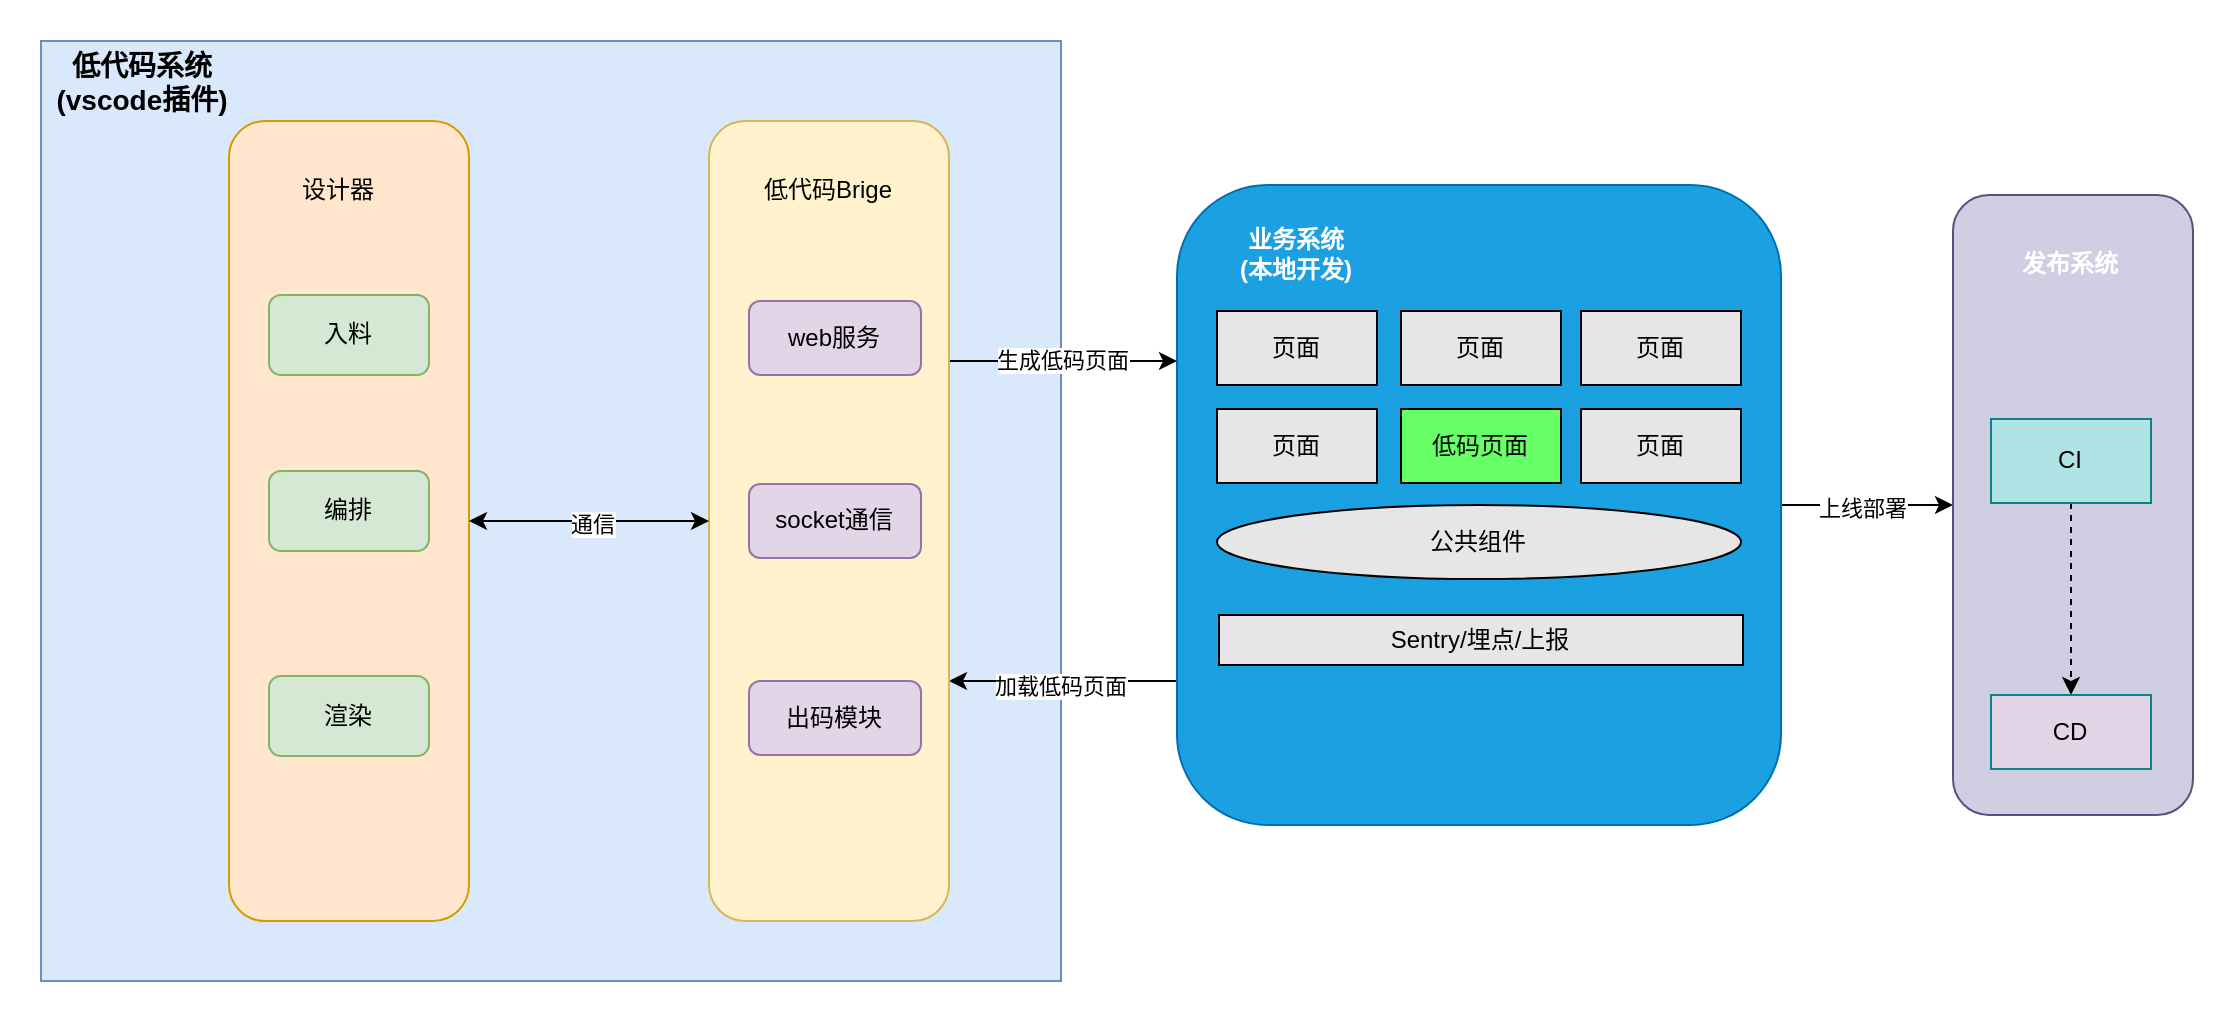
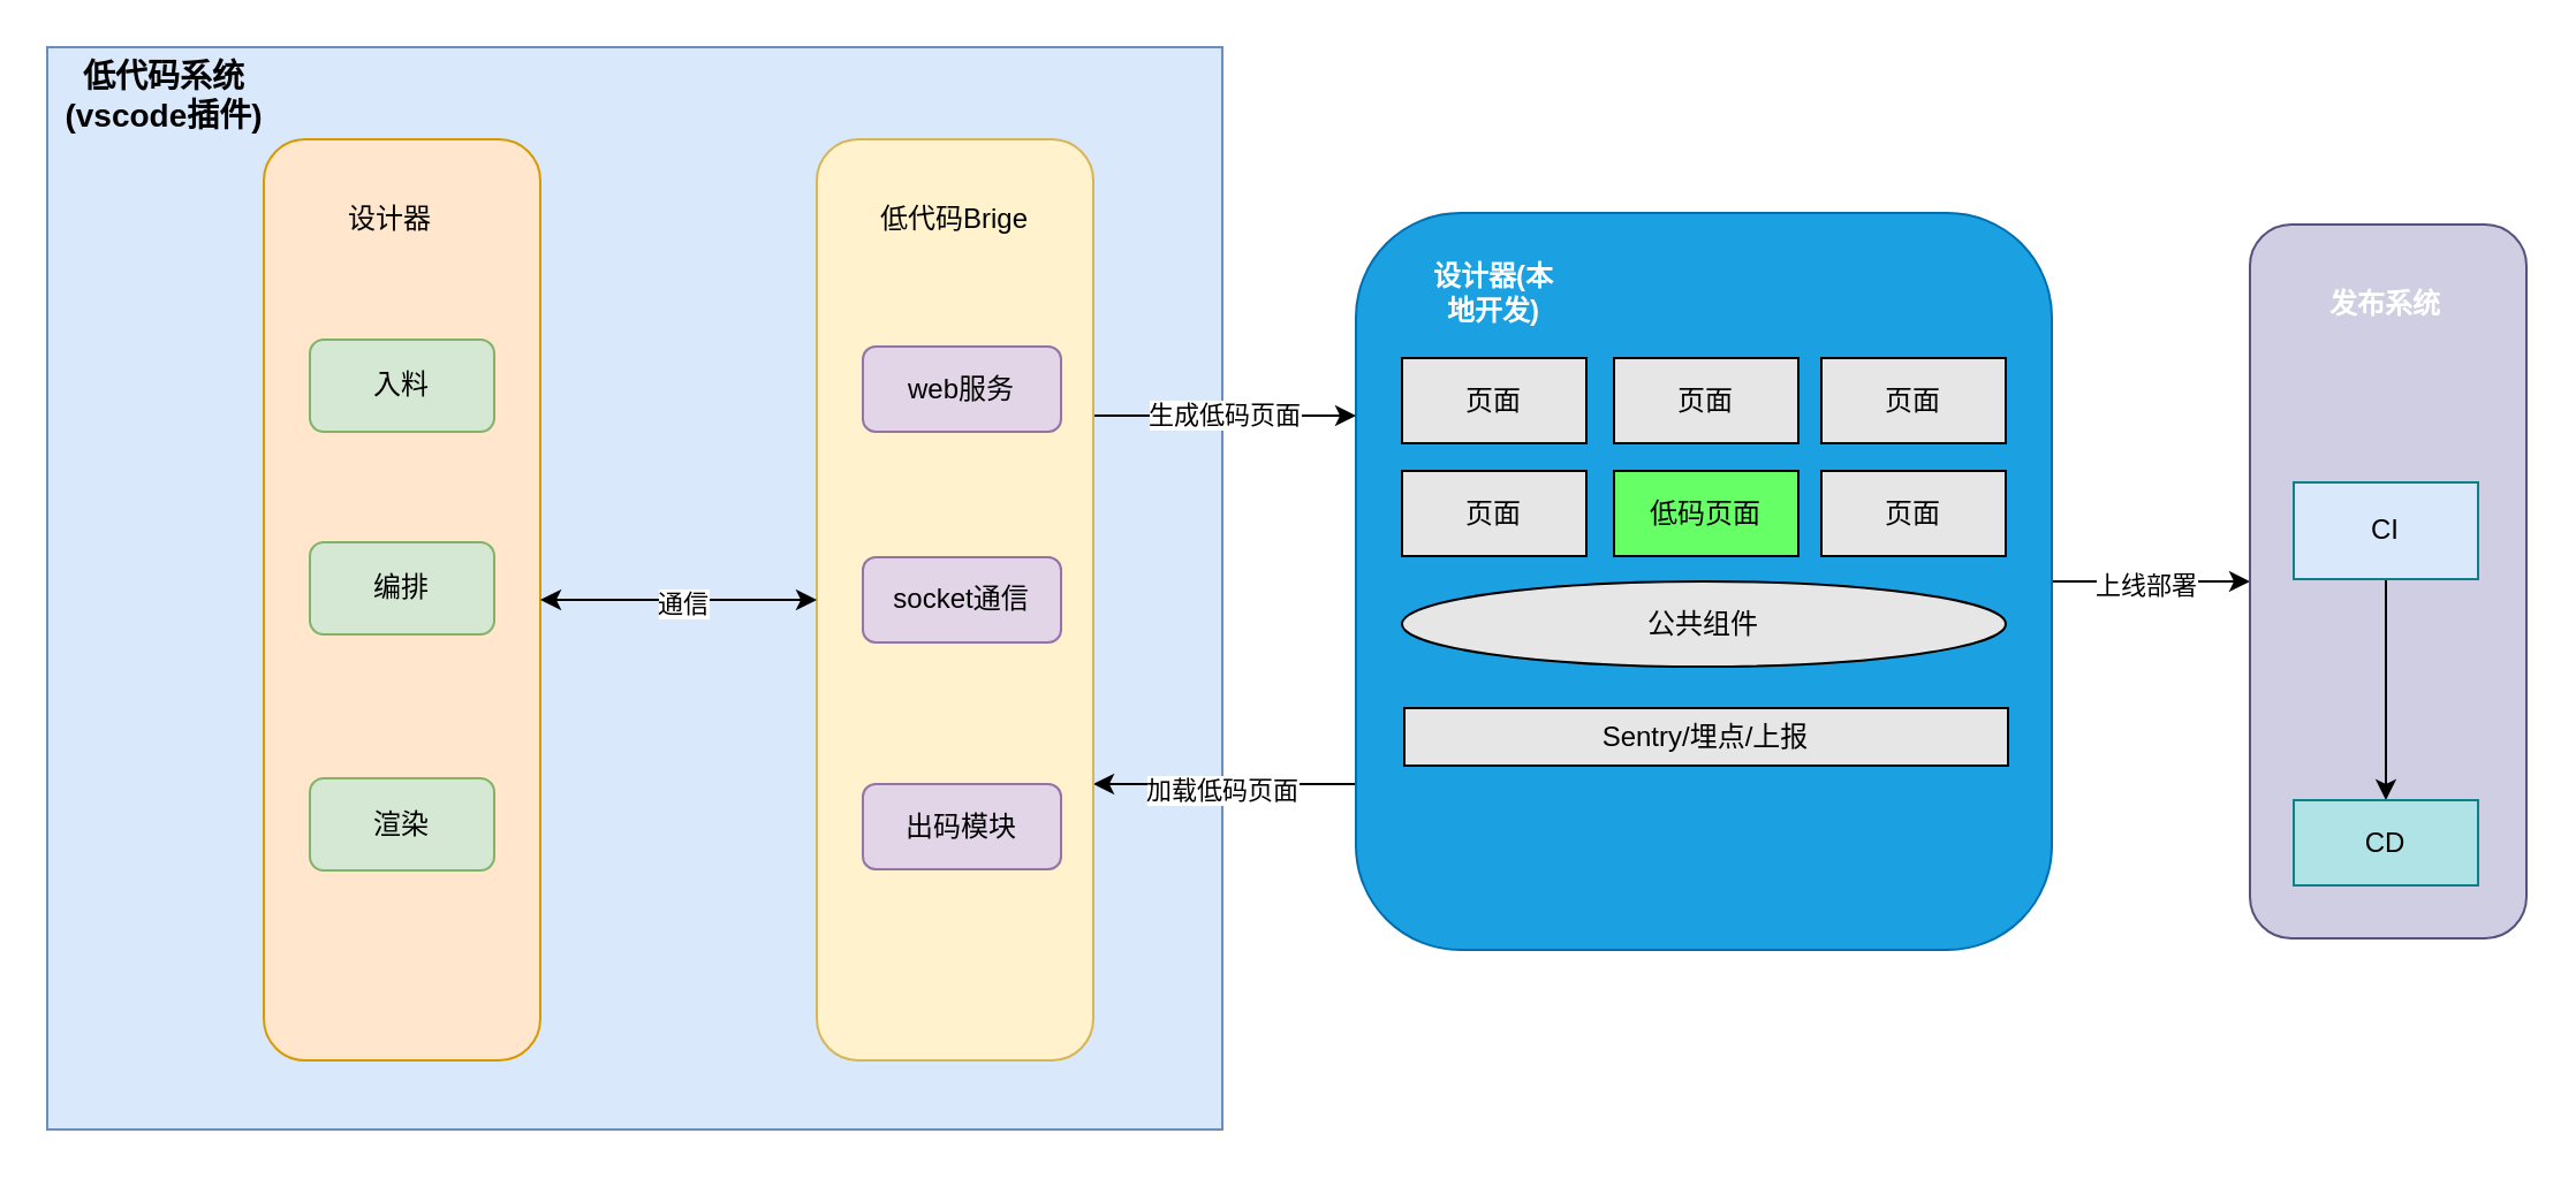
  <mxCell id="0" />
  <mxCell id="1" parent="0" />
  <mxCell id="2" value="" style="rounded=0;whiteSpace=wrap;html=1;fillColor=#dae8fc;strokeColor=#6c8ebf;" vertex="1" parent="1"><mxGeometry x="20" y="20" width="510" height="470" as="geometry" /></mxCell>
  <mxCell id="3" value="" style="rounded=1;whiteSpace=wrap;html=1;fillColor=#ffe6cc;strokeColor=#d79b00;" vertex="1" parent="1"><mxGeometry x="114" y="60" width="120" height="400" as="geometry" /></mxCell>
  <mxCell id="4" value="" style="edgeStyle=orthogonalEdgeStyle;rounded=0;orthogonalLoop=1;jettySize=auto;html=1;" edge="1" parent="1"><mxGeometry relative="1" as="geometry"><mxPoint x="588" y="340" as="sourcePoint" /><mxPoint x="474" y="340" as="targetPoint" /></mxGeometry></mxCell>
  <mxCell id="5" value="加载低码页面" style="edgeLabel;html=1;align=center;verticalAlign=middle;resizable=0;points=[];" vertex="1" connectable="0" parent="4"><mxGeometry x="0.035" y="2" relative="1" as="geometry"><mxPoint as="offset" /></mxGeometry></mxCell>
  <mxCell id="6" style="edgeStyle=orthogonalEdgeStyle;rounded=0;orthogonalLoop=1;jettySize=auto;html=1;entryX=0;entryY=0.5;entryDx=0;entryDy=0;" edge="1" parent="1" source="8" target="31"><mxGeometry relative="1" as="geometry" /></mxCell>
  <mxCell id="7" value="上线部署" style="edgeLabel;html=1;align=center;verticalAlign=middle;resizable=0;points=[];" vertex="1" connectable="0" parent="6"><mxGeometry x="-0.07" relative="1" as="geometry"><mxPoint y="1" as="offset" /></mxGeometry></mxCell>
  <mxCell id="8" value="" style="rounded=1;whiteSpace=wrap;html=1;fillColor=#1ba1e2;fontColor=#ffffff;strokeColor=#006EAF;" vertex="1" parent="1"><mxGeometry x="588" y="92" width="302" height="320" as="geometry" /></mxCell>
- <mxCell id="9" value="&lt;b&gt;业务系统(本地开发)&lt;/b&gt;" style="text;html=1;align=center;verticalAlign=middle;whiteSpace=wrap;rounded=0;fontColor=#FFFFFF;" vertex="1" parent="1"><mxGeometry x="618" y="112" width="60" height="30" as="geometry" /></mxCell>
+ <mxCell id="9" value="&lt;b&gt;设计器(本地开发)&lt;/b&gt;" style="text;html=1;align=center;verticalAlign=middle;whiteSpace=wrap;rounded=0;fontColor=#FFFFFF;" vertex="1" parent="1"><mxGeometry x="618" y="112" width="60" height="30" as="geometry" /></mxCell>
  <mxCell id="10" value="页面" style="rounded=0;whiteSpace=wrap;html=1;fillColor=#E6E6E6;" vertex="1" parent="1"><mxGeometry x="608" y="155" width="80" height="37" as="geometry" /></mxCell>
  <mxCell id="11" value="页面" style="rounded=0;whiteSpace=wrap;html=1;fillColor=#E6E6E6;" vertex="1" parent="1"><mxGeometry x="700" y="155" width="80" height="37" as="geometry" /></mxCell>
  <mxCell id="12" value="页面" style="rounded=0;whiteSpace=wrap;html=1;fillColor=#E6E6E6;" vertex="1" parent="1"><mxGeometry x="790" y="155" width="80" height="37" as="geometry" /></mxCell>
  <mxCell id="13" value="低码页面" style="rounded=0;whiteSpace=wrap;html=1;fillColor=#66FF66;" vertex="1" parent="1"><mxGeometry x="700" y="204" width="80" height="37" as="geometry" /></mxCell>
  <mxCell id="14" value="页面" style="rounded=0;whiteSpace=wrap;html=1;fillColor=#E6E6E6;" vertex="1" parent="1"><mxGeometry x="608" y="204" width="80" height="37" as="geometry" /></mxCell>
  <mxCell id="15" value="页面" style="rounded=0;whiteSpace=wrap;html=1;fillColor=#E6E6E6;" vertex="1" parent="1"><mxGeometry x="790" y="204" width="80" height="37" as="geometry" /></mxCell>
  <mxCell id="16" value="Sentry/埋点/上报" style="rounded=0;whiteSpace=wrap;html=1;fillColor=#E6E6E6;" vertex="1" parent="1"><mxGeometry x="609" y="307" width="262" height="25" as="geometry" /></mxCell>
  <mxCell id="17" style="edgeStyle=orthogonalEdgeStyle;rounded=0;orthogonalLoop=1;jettySize=auto;html=1;exitX=1;exitY=0.5;exitDx=0;exitDy=0;entryX=0;entryY=0.5;entryDx=0;entryDy=0;" edge="1" parent="1"><mxGeometry relative="1" as="geometry"><mxPoint x="474" y="180" as="sourcePoint" /><mxPoint x="588" y="180" as="targetPoint" /></mxGeometry></mxCell>
  <mxCell id="18" value="生成低码页面" style="edgeLabel;html=1;align=center;verticalAlign=middle;resizable=0;points=[];" vertex="1" connectable="0" parent="17"><mxGeometry x="-0.013" y="2" relative="1" as="geometry"><mxPoint y="1" as="offset" /></mxGeometry></mxCell>
  <mxCell id="19" value="" style="rounded=1;whiteSpace=wrap;html=1;fillColor=#fff2cc;strokeColor=#d6b656;" vertex="1" parent="1"><mxGeometry x="354" y="60" width="120" height="400" as="geometry" /></mxCell>
  <mxCell id="20" value="" style="endArrow=classic;startArrow=classic;html=1;rounded=0;entryX=0;entryY=0.5;entryDx=0;entryDy=0;exitX=1;exitY=0.5;exitDx=0;exitDy=0;" edge="1" parent="1" source="3" target="19"><mxGeometry width="50" height="50" relative="1" as="geometry"><mxPoint x="234" y="265" as="sourcePoint" /><mxPoint x="284" y="215" as="targetPoint" /></mxGeometry></mxCell>
  <mxCell id="21" value="通信" style="edgeLabel;html=1;align=center;verticalAlign=middle;resizable=0;points=[];" vertex="1" connectable="0" parent="20"><mxGeometry x="0.017" relative="1" as="geometry"><mxPoint y="1" as="offset" /></mxGeometry></mxCell>
  <mxCell id="22" value="低代码Brige" style="text;html=1;align=center;verticalAlign=middle;whiteSpace=wrap;rounded=0;" vertex="1" parent="1"><mxGeometry x="369" y="80" width="90" height="30" as="geometry" /></mxCell>
  <mxCell id="23" value="web服务" style="rounded=1;whiteSpace=wrap;html=1;fillColor=#e1d5e7;strokeColor=#9673a6;" vertex="1" parent="1"><mxGeometry x="374" y="150" width="86" height="37" as="geometry" /></mxCell>
  <mxCell id="24" value="socket通信" style="rounded=1;whiteSpace=wrap;html=1;fillColor=#e1d5e7;strokeColor=#9673a6;" vertex="1" parent="1"><mxGeometry x="374" y="241.5" width="86" height="37" as="geometry" /></mxCell>
  <mxCell id="25" value="出码模块" style="rounded=1;whiteSpace=wrap;html=1;fillColor=#e1d5e7;strokeColor=#9673a6;" vertex="1" parent="1"><mxGeometry x="374" y="340" width="86" height="37" as="geometry" /></mxCell>
  <mxCell id="26" value="设计器" style="text;html=1;align=center;verticalAlign=middle;whiteSpace=wrap;rounded=0;" vertex="1" parent="1"><mxGeometry x="139" y="80" width="60" height="30" as="geometry" /></mxCell>
  <mxCell id="27" value="入料" style="rounded=1;whiteSpace=wrap;html=1;fillColor=#d5e8d4;strokeColor=#82b366;" vertex="1" parent="1"><mxGeometry x="134" y="147" width="80" height="40" as="geometry" /></mxCell>
  <mxCell id="28" value="编排" style="rounded=1;whiteSpace=wrap;html=1;fillColor=#d5e8d4;strokeColor=#82b366;" vertex="1" parent="1"><mxGeometry x="134" y="235" width="80" height="40" as="geometry" /></mxCell>
  <mxCell id="29" value="渲染" style="rounded=1;whiteSpace=wrap;html=1;fillColor=#d5e8d4;strokeColor=#82b366;" vertex="1" parent="1"><mxGeometry x="134" y="337.5" width="80" height="40" as="geometry" /></mxCell>
  <mxCell id="30" value="&lt;font style=&quot;font-size: 14px;&quot;&gt;&lt;b&gt;低代码系统(vscode插件)&lt;/b&gt;&lt;/font&gt;" style="text;html=1;align=center;verticalAlign=middle;whiteSpace=wrap;rounded=0;" vertex="1" parent="1"><mxGeometry x="26" y="26" width="90" height="30" as="geometry" /></mxCell>
  <mxCell id="31" value="" style="rounded=1;whiteSpace=wrap;html=1;fillColor=#d0cee2;strokeColor=#56517e;" vertex="1" parent="1"><mxGeometry x="976" y="97" width="120" height="310" as="geometry" /></mxCell>
  <mxCell id="32" value="&lt;b&gt;发布系统&lt;/b&gt;" style="text;html=1;align=center;verticalAlign=middle;whiteSpace=wrap;rounded=0;fontColor=#FFFFFF;" vertex="1" parent="1"><mxGeometry x="1005" y="117" width="60" height="30" as="geometry" /></mxCell>
- <mxCell id="33" style="edgeStyle=orthogonalEdgeStyle;rounded=0;orthogonalLoop=1;jettySize=auto;html=1;dashed=1;" edge="1" parent="1" source="34" target="35"><mxGeometry relative="1" as="geometry" /></mxCell>
- <mxCell id="34" value="CI" style="rounded=0;whiteSpace=wrap;html=1;fillColor=#b0e3e6;strokeColor=#0e8088;" vertex="1" parent="1"><mxGeometry x="995" y="209" width="80" height="42" as="geometry" /></mxCell>
- <mxCell id="35" value="CD" style="rounded=0;whiteSpace=wrap;html=1;fillColor=#e1d5e7;strokeColor=#0e8088;" vertex="1" parent="1"><mxGeometry x="995" y="347" width="80" height="37" as="geometry" /></mxCell>
+ <mxCell id="33" style="edgeStyle=orthogonalEdgeStyle;rounded=0;orthogonalLoop=1;jettySize=auto;html=1;" edge="1" parent="1" source="34" target="35"><mxGeometry relative="1" as="geometry" /></mxCell>
+ <mxCell id="34" value="CI" style="rounded=0;whiteSpace=wrap;html=1;fillColor=#dae8fc;strokeColor=#0e8088;" vertex="1" parent="1"><mxGeometry x="995" y="209" width="80" height="42" as="geometry" /></mxCell>
+ <mxCell id="35" value="CD" style="rounded=0;whiteSpace=wrap;html=1;fillColor=#b0e3e6;strokeColor=#0e8088;" vertex="1" parent="1"><mxGeometry x="995" y="347" width="80" height="37" as="geometry" /></mxCell>
  <mxCell id="36" value="公共组件" style="ellipse;whiteSpace=wrap;html=1;fillColor=#E6E6E6;" vertex="1" parent="1"><mxGeometry x="608" y="252" width="262" height="37" as="geometry" /></mxCell>
